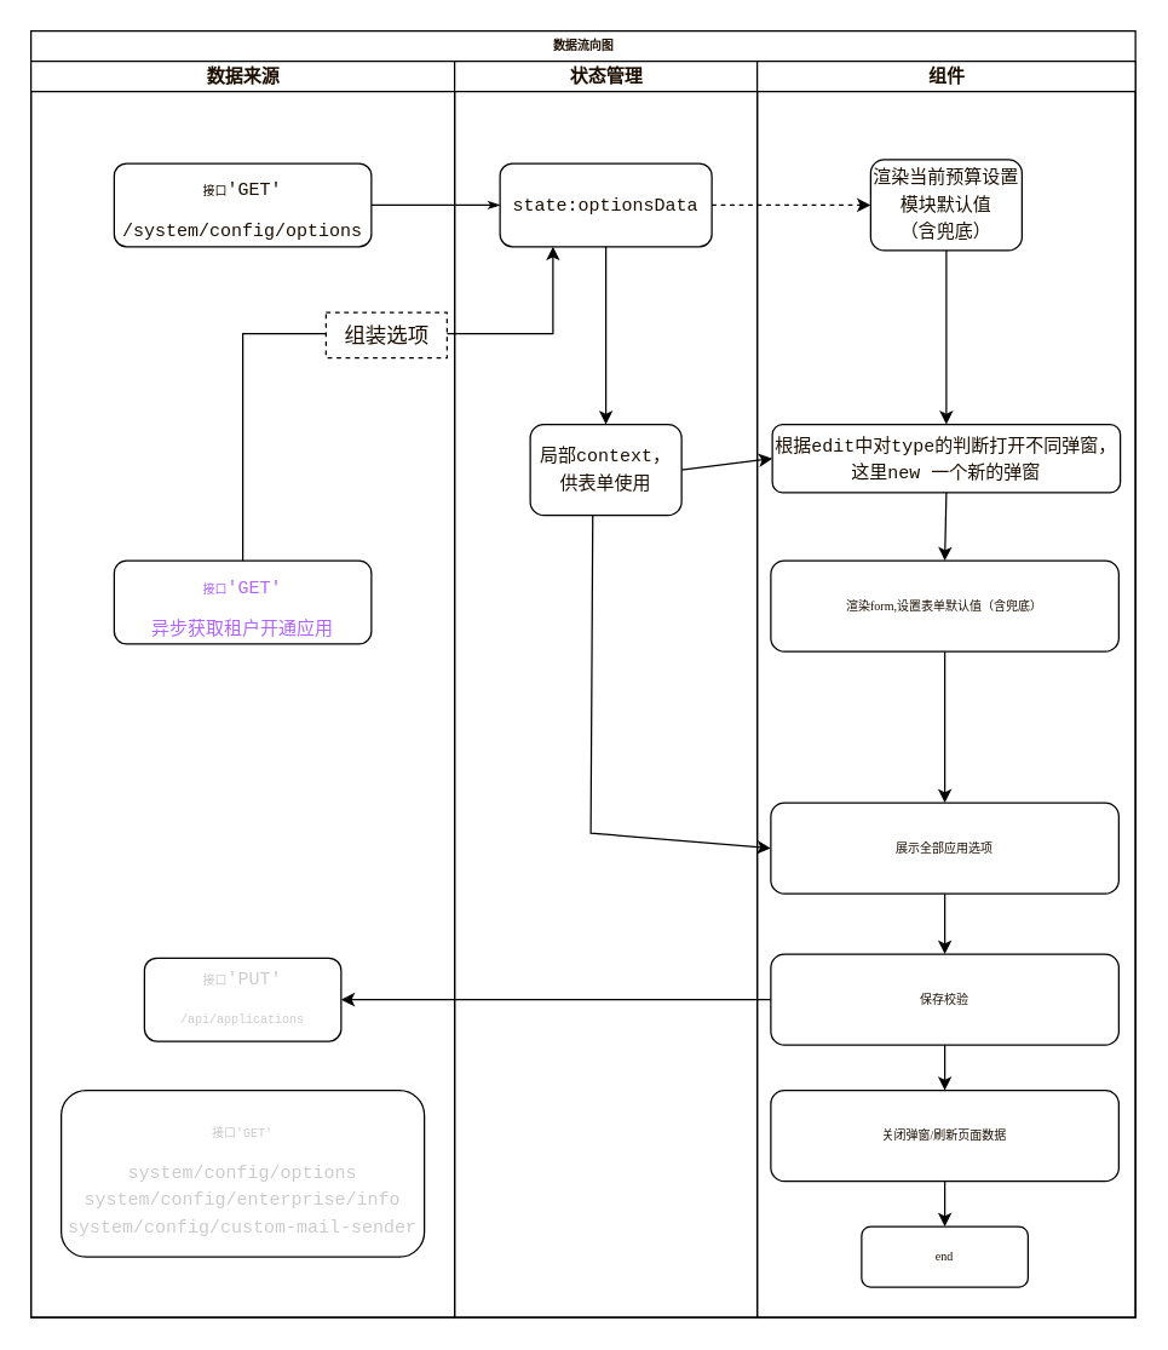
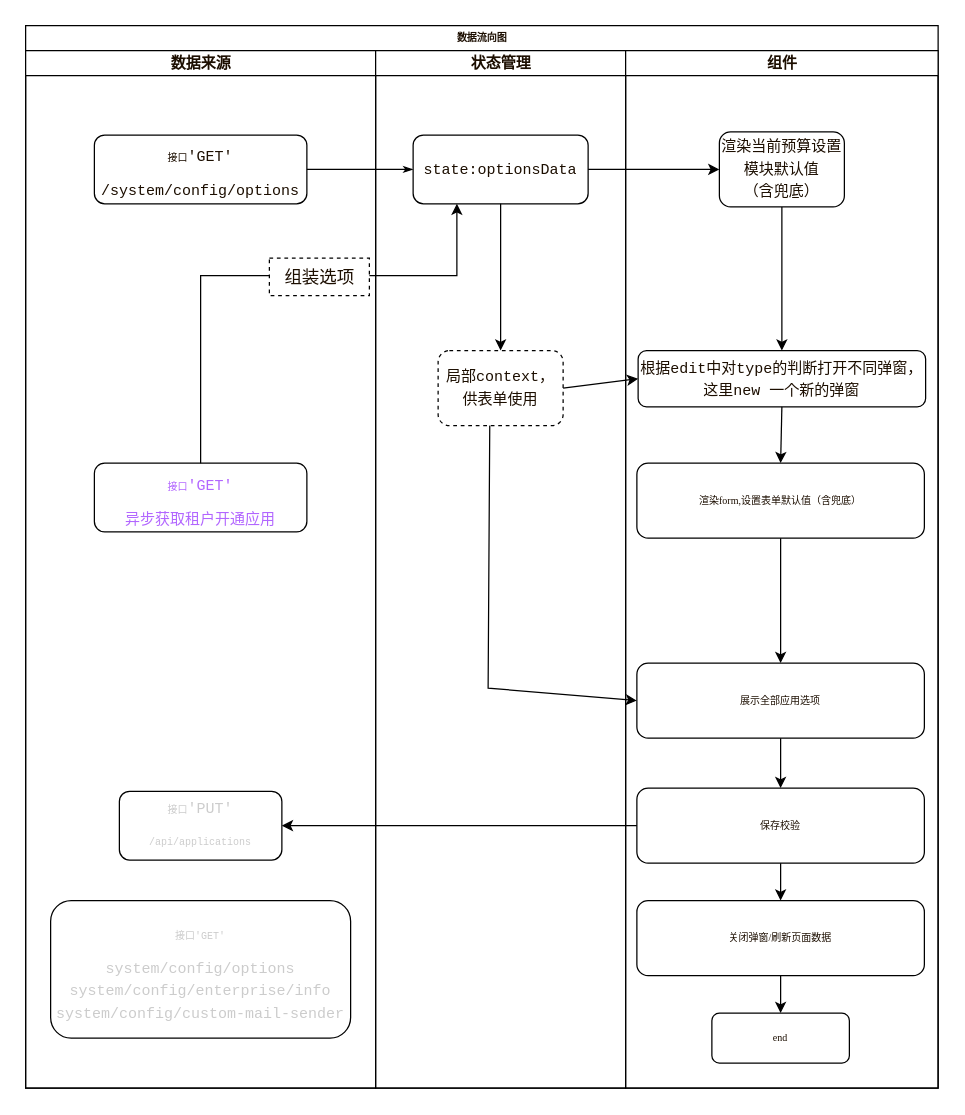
  <mxCell id="0" />
  <mxCell id="1" parent="0" />
  <mxCell id="2" value="数据流向图" style="swimlane;html=1;childLayout=stackLayout;startSize=20;rounded=0;shadow=0;labelBackgroundColor=none;strokeWidth=1;fontFamily=Verdana;fontSize=8;align=center;fontColor=#1C0E00;" vertex="1" parent="1"><mxGeometry x="20" y="20" width="730" height="850" as="geometry" /></mxCell>
  <mxCell id="3" value="数据来源" style="swimlane;html=1;startSize=20;fontColor=#1C0E00;labelBackgroundColor=none;" vertex="1" parent="2"><mxGeometry y="20" width="280" height="830" as="geometry" /></mxCell>
  <mxCell id="4" value="&lt;p style=&quot;line-height: 18px;&quot;&gt;&lt;font style=&quot;&quot; face=&quot;Menlo, Monaco, Courier New, monospace&quot;&gt;接口&lt;/font&gt;&lt;span style=&quot;font-family: Menlo, Monaco, &amp;quot;Courier New&amp;quot;, monospace; font-size: 12px;&quot;&gt;'GET'&lt;/span&gt;&lt;/p&gt;&lt;div style=&quot;font-family: Menlo, Monaco, &amp;quot;Courier New&amp;quot;, monospace; font-size: 12px; line-height: 18px;&quot;&gt;/system/config/options&lt;/div&gt;" style="rounded=1;whiteSpace=wrap;html=1;shadow=0;labelBackgroundColor=none;strokeWidth=1;fontFamily=Verdana;fontSize=8;align=center;fontColor=#1C0E00;" vertex="1" parent="3"><mxGeometry x="55" y="67.5" width="170" height="55" as="geometry" /></mxCell>
  <mxCell id="5" value="&lt;p style=&quot;line-height: 18px;&quot;&gt;&lt;font style=&quot;&quot; face=&quot;Menlo, Monaco, Courier New, monospace&quot;&gt;接口&lt;/font&gt;&lt;span style=&quot;font-family: Menlo, Monaco, &amp;quot;Courier New&amp;quot;, monospace; font-size: 12px;&quot;&gt;'PUT'&lt;/span&gt;&lt;/p&gt;&lt;p style=&quot;line-height: 18px;&quot;&gt;&lt;font style=&quot;&quot; face=&quot;Menlo, Monaco, Courier New, monospace&quot;&gt;/api/applications&lt;/font&gt;&lt;br&gt;&lt;/p&gt;" style="rounded=1;whiteSpace=wrap;html=1;shadow=0;labelBackgroundColor=none;strokeWidth=1;fontFamily=Verdana;fontSize=8;align=center;fontColor=#CCCCCC;" vertex="1" parent="3"><mxGeometry x="75" y="592.5" width="130" height="55" as="geometry" /></mxCell>
  <mxCell id="6" value="&lt;p style=&quot;line-height: 18px;&quot;&gt;&lt;font color=&quot;#b266ff&quot;&gt;&lt;font style=&quot;&quot; face=&quot;Menlo, Monaco, Courier New, monospace&quot;&gt;接口&lt;/font&gt;&lt;span style=&quot;font-family: Menlo, Monaco, &amp;quot;Courier New&amp;quot;, monospace; font-size: 12px;&quot;&gt;'GET'&lt;/span&gt;&lt;/font&gt;&lt;/p&gt;&lt;div style=&quot;font-family: Menlo, Monaco, &amp;quot;Courier New&amp;quot;, monospace; font-size: 12px; line-height: 18px;&quot;&gt;&lt;span style=&quot;&quot;&gt;&lt;font color=&quot;#b266ff&quot;&gt;异步获取租户开通应用&lt;/font&gt;&lt;/span&gt;&lt;/div&gt;" style="rounded=1;whiteSpace=wrap;html=1;shadow=0;labelBackgroundColor=none;strokeWidth=1;fontFamily=Verdana;fontSize=8;align=center;fontColor=#1C0E00;" vertex="1" parent="3"><mxGeometry x="55" y="330" width="170" height="55" as="geometry" /></mxCell>
  <mxCell id="7" value="&lt;p style=&quot;line-height: 18px;&quot;&gt;&lt;font face=&quot;Menlo, Monaco, Courier New, monospace&quot;&gt;接口'GET'&lt;br&gt;&lt;/font&gt;&lt;/p&gt;&lt;div style=&quot;font-family: Menlo, Monaco, &amp;quot;Courier New&amp;quot;, monospace; font-size: 12px; line-height: 18px;&quot;&gt;&lt;span style=&quot;&quot;&gt;system/config/options&lt;br&gt;&lt;/span&gt;&lt;div style=&quot;line-height: 18px;&quot;&gt;&lt;span style=&quot;&quot;&gt;system/config/enterprise/info&lt;/span&gt;&lt;/div&gt;&lt;div style=&quot;line-height: 18px;&quot;&gt;&lt;div style=&quot;line-height: 18px;&quot;&gt;&lt;span style=&quot;&quot;&gt;system/config/custom-mail-sender&lt;/span&gt;&lt;/div&gt;&lt;/div&gt;&lt;/div&gt;" style="rounded=1;whiteSpace=wrap;html=1;shadow=0;labelBackgroundColor=none;strokeWidth=1;fontFamily=Verdana;fontSize=8;align=center;fontColor=#CCCCCC;" vertex="1" parent="3"><mxGeometry x="20" y="680" width="240" height="110" as="geometry" /></mxCell>
  <mxCell id="8" style="edgeStyle=orthogonalEdgeStyle;rounded=1;html=1;labelBackgroundColor=none;startArrow=none;startFill=0;startSize=5;endArrow=classicThin;endFill=1;endSize=5;jettySize=auto;orthogonalLoop=1;strokeWidth=1;fontFamily=Verdana;fontSize=8;fontColor=#1C0E00;" edge="1" parent="2" source="4" target="10"><mxGeometry relative="1" as="geometry" /></mxCell>
  <mxCell id="9" value="状态管理" style="swimlane;html=1;startSize=20;fontColor=#1C0E00;labelBackgroundColor=none;" vertex="1" parent="2"><mxGeometry x="280" y="20" width="200" height="830" as="geometry" /></mxCell>
  <mxCell id="10" value="&lt;div style=&quot;font-family: Menlo, Monaco, &amp;quot;Courier New&amp;quot;, monospace; font-size: 12px; line-height: 18px;&quot;&gt;state:optionsData&lt;/div&gt;" style="rounded=1;whiteSpace=wrap;html=1;shadow=0;labelBackgroundColor=none;strokeWidth=1;fontFamily=Verdana;fontSize=8;align=center;fontColor=#1C0E00;" vertex="1" parent="9"><mxGeometry x="30" y="67.5" width="140" height="55" as="geometry" /></mxCell>
- <mxCell id="11" value="&lt;div style=&quot;font-family: Menlo, Monaco, &amp;quot;Courier New&amp;quot;, monospace; font-size: 12px; line-height: 18px;&quot;&gt;局部context，供表单使用&lt;/div&gt;" style="rounded=1;whiteSpace=wrap;html=1;shadow=0;labelBackgroundColor=none;strokeWidth=1;fontFamily=Verdana;fontSize=8;align=center;fontColor=#1C0E00;" vertex="1" parent="9"><mxGeometry x="50" y="240" width="100" height="60" as="geometry" /></mxCell>
+ <mxCell id="11" value="&lt;div style=&quot;font-family: Menlo, Monaco, &amp;quot;Courier New&amp;quot;, monospace; font-size: 12px; line-height: 18px;&quot;&gt;局部context，供表单使用&lt;/div&gt;" style="rounded=1;whiteSpace=wrap;html=1;shadow=0;labelBackgroundColor=none;strokeWidth=1;fontFamily=Verdana;fontSize=8;align=center;fontColor=#1C0E00;dashed=1;" vertex="1" parent="9"><mxGeometry x="50" y="240" width="100" height="60" as="geometry" /></mxCell>
  <mxCell id="12" value="" style="endArrow=classic;html=1;rounded=0;exitX=0.5;exitY=1;exitDx=0;exitDy=0;entryX=0.5;entryY=0;entryDx=0;entryDy=0;labelBackgroundColor=none;fontColor=#1C0E00;" edge="1" parent="9" source="10" target="11"><mxGeometry width="50" height="50" relative="1" as="geometry"><mxPoint x="90" y="200" as="sourcePoint" /><mxPoint x="140" y="150" as="targetPoint" /></mxGeometry></mxCell>
  <mxCell id="13" value="组件" style="swimlane;html=1;startSize=20;fontColor=#1C0E00;labelBackgroundColor=none;" vertex="1" parent="2"><mxGeometry x="480" y="20" width="250" height="830" as="geometry" /></mxCell>
  <mxCell id="14" value="&lt;div style=&quot;font-family: Menlo, Monaco, &amp;quot;Courier New&amp;quot;, monospace; font-size: 12px; line-height: 18px;&quot;&gt;&lt;div style=&quot;line-height: 18px;&quot;&gt;渲染当前预算设置模块默认值&lt;/div&gt;&lt;div style=&quot;line-height: 18px;&quot;&gt;（含兜底）&lt;/div&gt;&lt;/div&gt;" style="rounded=1;whiteSpace=wrap;html=1;shadow=0;labelBackgroundColor=none;strokeWidth=1;fontFamily=Verdana;fontSize=8;align=center;fontColor=#1C0E00;" vertex="1" parent="13"><mxGeometry x="75" y="65" width="100" height="60" as="geometry" /></mxCell>
  <mxCell id="15" value="&lt;div style=&quot;font-family: Menlo, Monaco, &amp;quot;Courier New&amp;quot;, monospace; font-size: 12px; line-height: 18px;&quot;&gt;根据edit中对type的判断打开不同弹窗，这里new 一个新的弹窗&lt;/div&gt;" style="rounded=1;whiteSpace=wrap;html=1;shadow=0;labelBackgroundColor=none;strokeWidth=1;fontFamily=Verdana;fontSize=8;align=center;fontColor=#1C0E00;" vertex="1" parent="13"><mxGeometry x="10" y="240" width="230" height="45" as="geometry" /></mxCell>
  <mxCell id="16" value="渲染form,设置表单默认值（含兜底）" style="rounded=1;whiteSpace=wrap;html=1;shadow=0;labelBackgroundColor=none;strokeWidth=1;fontFamily=Verdana;fontSize=8;align=center;fontColor=#1C0E00;" vertex="1" parent="13"><mxGeometry x="9" y="330" width="230" height="60" as="geometry" /></mxCell>
  <mxCell id="17" value="保存校验" style="rounded=1;whiteSpace=wrap;html=1;shadow=0;labelBackgroundColor=none;strokeWidth=1;fontFamily=Verdana;fontSize=8;align=center;fontColor=#1C0E00;" vertex="1" parent="13"><mxGeometry x="9" y="590" width="230" height="60" as="geometry" /></mxCell>
  <mxCell id="18" value="" style="endArrow=classic;html=1;rounded=0;exitX=0.5;exitY=1;exitDx=0;exitDy=0;labelBackgroundColor=none;fontColor=#1C0E00;" edge="1" parent="13" source="14" target="15"><mxGeometry width="50" height="50" relative="1" as="geometry"><mxPoint x="110" y="180" as="sourcePoint" /><mxPoint x="160" y="130" as="targetPoint" /></mxGeometry></mxCell>
  <mxCell id="19" value="" style="endArrow=classic;html=1;rounded=0;exitX=0.5;exitY=1;exitDx=0;exitDy=0;entryX=0.5;entryY=0;entryDx=0;entryDy=0;labelBackgroundColor=none;fontColor=#1C0E00;" edge="1" parent="13" source="15" target="16"><mxGeometry width="50" height="50" relative="1" as="geometry"><mxPoint x="119.5" y="340" as="sourcePoint" /><mxPoint x="120" y="330" as="targetPoint" /></mxGeometry></mxCell>
  <mxCell id="20" value="展示全部应用选项" style="rounded=1;whiteSpace=wrap;html=1;shadow=0;labelBackgroundColor=none;strokeWidth=1;fontFamily=Verdana;fontSize=8;align=center;fontColor=#1C0E00;" vertex="1" parent="13"><mxGeometry x="9" y="490" width="230" height="60" as="geometry" /></mxCell>
  <mxCell id="21" value="" style="endArrow=classic;html=1;rounded=0;exitX=0.5;exitY=1;exitDx=0;exitDy=0;startArrow=none;labelBackgroundColor=none;fontColor=#1C0E00;" edge="1" parent="13" source="16" target="20"><mxGeometry width="50" height="50" relative="1" as="geometry"><mxPoint x="124" y="444" as="sourcePoint" /><mxPoint x="130" y="410" as="targetPoint" /></mxGeometry></mxCell>
  <mxCell id="22" value="" style="endArrow=classic;html=1;rounded=0;exitX=0.5;exitY=1;exitDx=0;exitDy=0;entryX=0.5;entryY=0;entryDx=0;entryDy=0;labelBackgroundColor=none;fontColor=#1C0E00;" edge="1" parent="13" source="20" target="17"><mxGeometry width="50" height="50" relative="1" as="geometry"><mxPoint x="100" y="730" as="sourcePoint" /><mxPoint x="150" y="680" as="targetPoint" /></mxGeometry></mxCell>
  <mxCell id="23" value="关闭弹窗/刷新页面数据" style="rounded=1;whiteSpace=wrap;html=1;shadow=0;labelBackgroundColor=none;strokeWidth=1;fontFamily=Verdana;fontSize=8;align=center;fontColor=#1C0E00;" vertex="1" parent="13"><mxGeometry x="9" y="680" width="230" height="60" as="geometry" /></mxCell>
  <mxCell id="24" value="end" style="rounded=1;whiteSpace=wrap;html=1;shadow=0;labelBackgroundColor=none;strokeWidth=1;fontFamily=Verdana;fontSize=8;align=center;fontColor=#1C0E00;" vertex="1" parent="13"><mxGeometry x="69" y="770" width="110" height="40" as="geometry" /></mxCell>
  <mxCell id="25" value="" style="endArrow=classic;html=1;rounded=0;exitX=0.5;exitY=1;exitDx=0;exitDy=0;labelBackgroundColor=none;fontColor=#1C0E00;" edge="1" parent="13" source="17" target="23"><mxGeometry width="50" height="50" relative="1" as="geometry"><mxPoint x="80" y="660" as="sourcePoint" /><mxPoint x="-340" y="740" as="targetPoint" /></mxGeometry></mxCell>
  <mxCell id="26" value="" style="endArrow=classic;html=1;rounded=0;exitX=0.5;exitY=1;exitDx=0;exitDy=0;entryX=0.5;entryY=0;entryDx=0;entryDy=0;labelBackgroundColor=none;fontColor=#1C0E00;" edge="1" parent="13" source="23" target="24"><mxGeometry width="50" height="50" relative="1" as="geometry"><mxPoint x="90" y="800" as="sourcePoint" /><mxPoint x="140" y="750" as="targetPoint" /></mxGeometry></mxCell>
  <mxCell id="27" value="" style="endArrow=classic;html=1;rounded=0;exitX=1;exitY=0.5;exitDx=0;exitDy=0;entryX=0;entryY=0.5;entryDx=0;entryDy=0;labelBackgroundColor=none;fontColor=#1C0E00;" edge="1" parent="2" source="11" target="15"><mxGeometry width="50" height="50" relative="1" as="geometry"><mxPoint x="320" y="280" as="sourcePoint" /><mxPoint x="370" y="230" as="targetPoint" /></mxGeometry></mxCell>
  <mxCell id="28" value="" style="endArrow=classic;html=1;rounded=0;exitX=0;exitY=0.5;exitDx=0;exitDy=0;entryX=1;entryY=0.5;entryDx=0;entryDy=0;labelBackgroundColor=none;fontColor=#1C0E00;" edge="1" parent="2" source="17" target="5"><mxGeometry width="50" height="50" relative="1" as="geometry"><mxPoint x="300" y="690" as="sourcePoint" /><mxPoint x="350" y="640" as="targetPoint" /></mxGeometry></mxCell>
  <mxCell id="29" value="" style="endArrow=classic;html=1;rounded=0;labelBackgroundColor=none;fontSize=14;fontColor=#1C0E00;entryX=0.25;entryY=1;entryDx=0;entryDy=0;" edge="1" parent="2" source="6" target="10"><mxGeometry width="50" height="50" relative="1" as="geometry"><mxPoint x="150" y="330" as="sourcePoint" /><mxPoint x="200" y="280" as="targetPoint" /><Array as="points"><mxPoint x="140" y="200" /><mxPoint x="345" y="200" /></Array></mxGeometry></mxCell>
- <mxCell id="30" value="" style="endArrow=classic;html=1;rounded=0;labelBackgroundColor=none;fontSize=14;fontColor=#1C0E00;exitX=1;exitY=0.5;exitDx=0;exitDy=0;entryX=0;entryY=0.5;entryDx=0;entryDy=0;dashed=1;" edge="1" parent="2" source="10" target="14"><mxGeometry width="50" height="50" relative="1" as="geometry"><mxPoint x="380" y="280" as="sourcePoint" /><mxPoint x="430" y="230" as="targetPoint" /></mxGeometry></mxCell>
+ <mxCell id="30" value="" style="endArrow=classic;html=1;rounded=0;labelBackgroundColor=none;fontSize=14;fontColor=#1C0E00;exitX=1;exitY=0.5;exitDx=0;exitDy=0;entryX=0;entryY=0.5;entryDx=0;entryDy=0;" edge="1" parent="2" source="10" target="14"><mxGeometry width="50" height="50" relative="1" as="geometry"><mxPoint x="380" y="280" as="sourcePoint" /><mxPoint x="430" y="230" as="targetPoint" /></mxGeometry></mxCell>
  <mxCell id="31" value="" style="endArrow=classic;html=1;rounded=0;exitX=0.413;exitY=1;exitDx=0;exitDy=0;entryX=0;entryY=0.5;entryDx=0;entryDy=0;labelBackgroundColor=none;fontColor=#1C0E00;exitPerimeter=0;" edge="1" parent="2" source="11" target="20"><mxGeometry width="50" height="50" relative="1" as="geometry"><mxPoint x="488" y="420" as="sourcePoint" /><mxPoint x="488" y="537.5" as="targetPoint" /><Array as="points"><mxPoint x="370" y="530" /></Array></mxGeometry></mxCell>
  <mxCell id="32" value="组装选项" style="text;html=1;align=center;verticalAlign=middle;resizable=0;points=[];autosize=1;strokeColor=default;fillColor=default;fontSize=14;fontColor=#1C0E00;dashed=1;" vertex="1" parent="1"><mxGeometry x="215" y="206" width="80" height="30" as="geometry" /></mxCell>
